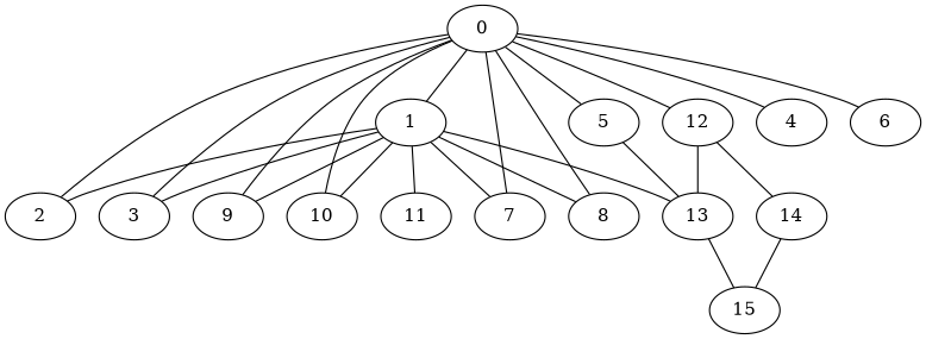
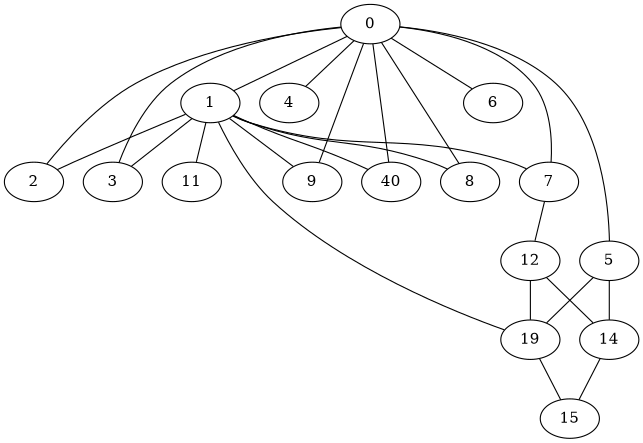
  strict graph {
    node [active=False]
    edge [similarity=0.951229424500714 strict_flag=True]
    0 [ID=0 fname_comp="lig_ejm_31.sdf"]
    1 [ID=1 fname_comp="lig_ejm_42.sdf"]
    2 [ID=2 fname_comp="lig_ejm_43.sdf"]
    3 [ID=3 fname_comp="lig_ejm_44.sdf"]
    4 [ID=4 fname_comp="lig_ejm_45.sdf"]
    9 [ID=9 fname_comp="lig_ejm_50.sdf"]
-   10 [ID=10 fname_comp="lig_ejm_54.sdf"]
+   10 [ID=10 fname_comp="lig_ejm_54.sdf" label=40]
    5 [ID=5 fname_comp="lig_ejm_46.sdf"]
    12 [ID=12 fname_comp="lig_jmc_23.sdf"]
    6 [ID=6 fname_comp="lig_ejm_47.sdf"]
    7 [ID=7 fname_comp="lig_ejm_48.sdf"]
    8 [ID=8 fname_comp="lig_ejm_49.sdf"]
    11 [ID=11 fname_comp="lig_ejm_55.sdf"]
-   13 [ID=13 fname_comp="lig_jmc_27.sdf"]
+   13 [ID=13 fname_comp="lig_jmc_27.sdf" label=19]
    14 [ID=14 fname_comp="lig_jmc_28.sdf"]
    15 [ID=15 fname_comp="lig_jmc_30.sdf"]
    0 -- 1 [similarity=0.9048374180359595]
    0 -- 2 [similarity=0.8187307530779818]
    0 -- 3 [similarity=0.7408182206817179]
    0 -- 4 [similarity=0.7408182206817179]
    0 -- 9 [similarity=0.9048374180359595]
    0 -- 10 [similarity=0.7788007830714049]
    0 -- 5 [similarity=0.36787944117144233 strict_flag=False]
-   0 -- 12 [similarity=0.33287108369807955 strict_flag=False]
+   7 -- 12 [similarity=0.33287108369807955 strict_flag=False]
    0 -- 6 [similarity=0.33287108369807955 strict_flag=False]
    0 -- 7 [similarity=0.301194211912202 strict_flag=False]
    0 -- 8 [similarity=0.27253179303401254 strict_flag=False]
    1 -- 2 [similarity=0.9048374180359595]
    1 -- 3 [similarity=0.8187307530779818]
    1 -- 9
    1 -- 10 [similarity=0.8607079764250578]
    1 -- 7 [similarity=0.27253179303401254 strict_flag=False]
    1 -- 8 [similarity=0.24659696394160643 strict_flag=False]
    1 -- 11
    1 -- 13 [similarity=0.301194211912202 strict_flag=False]
    5 -- 13 [similarity=0.49658530379140947]
+   5 -- 14 [similarity=0.49658530379140947]
    12 -- 13
    12 -- 14
    13 -- 15 [similarity=0.7408182206817179]
    14 -- 15 [similarity=0.7788007830714048]
  }
